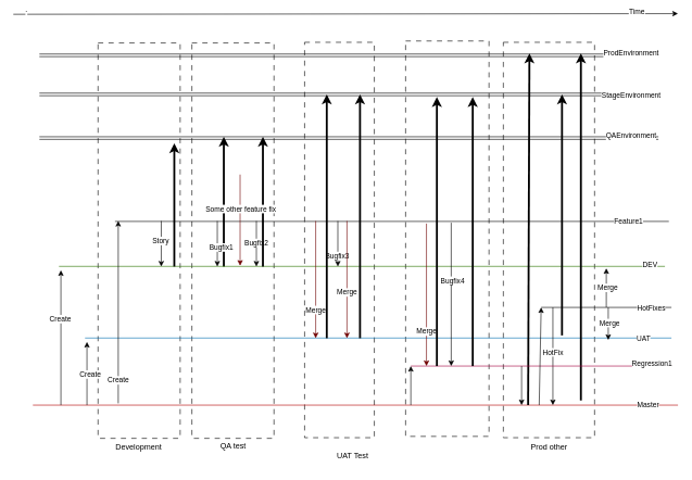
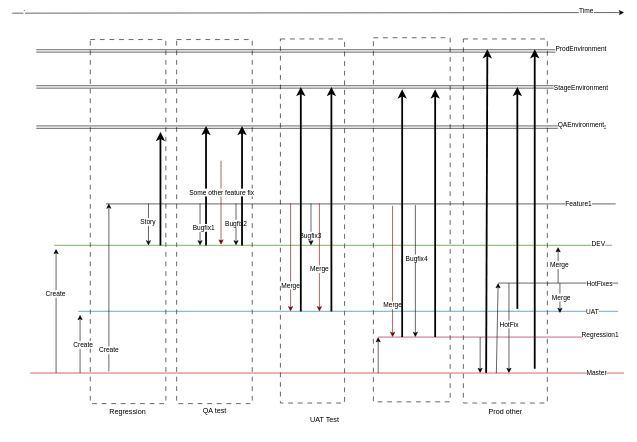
  <mxCell id="0" />
  <mxCell id="1" parent="0" />
  <mxCell id="2" value="" style="whiteSpace=wrap;html=1;fillStyle=auto;dashed=1;dashPattern=8 8;strokeColor=light-dark(#000000,#1F4EA9);" parent="1" vertex="1"><mxGeometry x="150" y="65" width="126" height="607" as="geometry" /></mxCell>
  <mxCell id="3" value="" style="whiteSpace=wrap;html=1;fillStyle=auto;dashed=1;dashPattern=8 8;strokeColor=light-dark(#000000,#1F4EA9);" parent="1" vertex="1"><mxGeometry x="622" y="62" width="128" height="607" as="geometry" /></mxCell>
  <mxCell id="4" value="" style="whiteSpace=wrap;html=1;fillStyle=auto;dashed=1;dashPattern=8 8;strokeColor=light-dark(#000000,#1F4EA9);" parent="1" vertex="1"><mxGeometry x="294" y="65" width="126" height="607" as="geometry" /></mxCell>
  <mxCell id="5" value="" style="endArrow=classic;html=1;rounded=0;strokeWidth=3;" parent="1" edge="1"><mxGeometry width="50" height="50" relative="1" as="geometry"><mxPoint x="343" y="408.29" as="sourcePoint" /><mxPoint x="343" y="209" as="targetPoint" /></mxGeometry></mxCell>
  <mxCell id="6" value="" style="whiteSpace=wrap;html=1;fillStyle=auto;dashed=1;dashPattern=8 8;strokeColor=light-dark(#000000,#1F4EA9);" parent="1" vertex="1"><mxGeometry x="467" y="64" width="107" height="607" as="geometry" /></mxCell>
  <mxCell id="7" value="" style="rounded=0;whiteSpace=wrap;html=1;dashed=1;dashPattern=8 8;strokeColor=light-dark(#000000,#1F4EA9);" parent="1" vertex="1"><mxGeometry x="772" y="64" width="140" height="607" as="geometry" /></mxCell>
  <mxCell id="8" value="Prod other" style="text;html=1;align=center;verticalAlign=middle;resizable=0;points=[];autosize=1;strokeColor=none;fillColor=none;" parent="1" vertex="1"><mxGeometry x="797" y="670" width="90" height="30" as="geometry" /></mxCell>
  <mxCell id="9" value="" style="endArrow=none;html=1;rounded=0;fillColor=#60a917;strokeColor=#2D7600;" parent="1" edge="1"><mxGeometry width="50" height="50" relative="1" as="geometry"><mxPoint x="90" y="408" as="sourcePoint" /><mxPoint x="1020" y="408" as="targetPoint" /></mxGeometry></mxCell>
  <mxCell id="10" value="DEV" style="edgeLabel;html=1;align=center;verticalAlign=middle;resizable=0;points=[];" parent="9" vertex="1" connectable="0"><mxGeometry x="0.949" y="3" relative="1" as="geometry"><mxPoint as="offset" /></mxGeometry></mxCell>
  <mxCell id="11" value="" style="endArrow=none;html=1;rounded=0;fillColor=#1ba1e2;strokeColor=#006EAF;" parent="1" edge="1"><mxGeometry width="50" height="50" relative="1" as="geometry"><mxPoint x="130" y="518" as="sourcePoint" /><mxPoint x="1030" y="518" as="targetPoint" /></mxGeometry></mxCell>
  <mxCell id="12" value="UAT" style="edgeLabel;html=1;align=center;verticalAlign=middle;resizable=0;points=[];" parent="11" vertex="1" connectable="0"><mxGeometry x="0.903" relative="1" as="geometry"><mxPoint as="offset" /></mxGeometry></mxCell>
  <mxCell id="13" value="" style="endArrow=none;html=1;rounded=0;fillColor=#e51400;strokeColor=#B20000;" parent="1" edge="1"><mxGeometry width="50" height="50" relative="1" as="geometry"><mxPoint x="50" y="621" as="sourcePoint" /><mxPoint x="1040" y="621" as="targetPoint" /></mxGeometry></mxCell>
  <mxCell id="14" value="Master" style="edgeLabel;html=1;align=center;verticalAlign=middle;resizable=0;points=[];" parent="13" vertex="1" connectable="0"><mxGeometry x="0.847" y="2" relative="1" as="geometry"><mxPoint x="29" as="offset" /></mxGeometry></mxCell>
  <mxCell id="15" style="edgeStyle=orthogonalEdgeStyle;rounded=0;orthogonalLoop=1;jettySize=auto;html=1;" parent="1" edge="1"><mxGeometry relative="1" as="geometry"><mxPoint x="247" y="408.29" as="targetPoint" /><mxPoint x="247" y="338.29" as="sourcePoint" /></mxGeometry></mxCell>
  <mxCell id="16" value="Story" style="edgeLabel;html=1;align=center;verticalAlign=middle;resizable=0;points=[];" parent="15" vertex="1" connectable="0"><mxGeometry x="0.833" y="-2" relative="1" as="geometry"><mxPoint y="-34" as="offset" /></mxGeometry></mxCell>
  <mxCell id="17" style="edgeStyle=orthogonalEdgeStyle;rounded=0;orthogonalLoop=1;jettySize=auto;html=1;" parent="1" edge="1"><mxGeometry relative="1" as="geometry"><mxPoint x="333" y="408.29" as="targetPoint" /><mxPoint x="333" y="338.29" as="sourcePoint" /></mxGeometry></mxCell>
  <mxCell id="18" value="Bugfix1" style="edgeLabel;html=1;align=center;verticalAlign=middle;resizable=0;points=[];" parent="17" vertex="1" connectable="0"><mxGeometry x="0.707" relative="1" as="geometry"><mxPoint x="5" y="-20" as="offset" /></mxGeometry></mxCell>
  <mxCell id="19" style="edgeStyle=orthogonalEdgeStyle;rounded=0;orthogonalLoop=1;jettySize=auto;html=1;" parent="1" edge="1"><mxGeometry relative="1" as="geometry"><mxPoint x="518" y="408.29" as="targetPoint" /><mxPoint x="518" y="338.29" as="sourcePoint" /></mxGeometry></mxCell>
  <mxCell id="20" value="Bugfix3" style="edgeLabel;html=1;align=center;verticalAlign=middle;resizable=0;points=[];" parent="19" vertex="1" connectable="0"><mxGeometry x="0.501" y="-2" relative="1" as="geometry"><mxPoint as="offset" /></mxGeometry></mxCell>
  <mxCell id="21" value="`" style="endArrow=classic;html=1;rounded=0;" parent="1" edge="1"><mxGeometry x="-0.961" width="50" height="50" relative="1" as="geometry"><mxPoint x="20" y="21" as="sourcePoint" /><mxPoint x="1040" y="20" as="targetPoint" /><mxPoint as="offset" /></mxGeometry></mxCell>
  <mxCell id="22" value="Time" style="edgeLabel;html=1;align=center;verticalAlign=middle;resizable=0;points=[];" parent="21" vertex="1" connectable="0"><mxGeometry x="0.877" y="3" relative="1" as="geometry"><mxPoint as="offset" /></mxGeometry></mxCell>
  <mxCell id="23" value="" style="endArrow=none;html=1;rounded=0;" parent="1" edge="1"><mxGeometry width="50" height="50" relative="1" as="geometry"><mxPoint x="176" y="339" as="sourcePoint" /><mxPoint x="1026" y="339" as="targetPoint" /></mxGeometry></mxCell>
  <mxCell id="24" value="Feature1" style="edgeLabel;html=1;align=center;verticalAlign=middle;resizable=0;points=[];" parent="23" vertex="1" connectable="0"><mxGeometry x="0.656" y="1" relative="1" as="geometry"><mxPoint x="83" as="offset" /></mxGeometry></mxCell>
  <mxCell id="25" value="" style="endArrow=classic;html=1;rounded=0;" parent="1" edge="1"><mxGeometry width="50" height="50" relative="1" as="geometry"><mxPoint x="181" y="618.29" as="sourcePoint" /><mxPoint x="181" y="338.29" as="targetPoint" /></mxGeometry></mxCell>
  <mxCell id="26" value="Create" style="edgeLabel;html=1;align=center;verticalAlign=middle;resizable=0;points=[];" parent="25" vertex="1" connectable="0"><mxGeometry x="-0.743" y="1" relative="1" as="geometry"><mxPoint as="offset" /></mxGeometry></mxCell>
  <mxCell id="27" value="" style="endArrow=classic;html=1;rounded=0;" parent="1" edge="1"><mxGeometry width="50" height="50" relative="1" as="geometry"><mxPoint x="393" y="338.29" as="sourcePoint" /><mxPoint x="393" y="408.29" as="targetPoint" /></mxGeometry></mxCell>
  <mxCell id="28" value="Bugfix2" style="edgeLabel;html=1;align=center;verticalAlign=middle;resizable=0;points=[];" parent="27" vertex="1" connectable="0"><mxGeometry x="-0.048" y="-1" relative="1" as="geometry"><mxPoint as="offset" /></mxGeometry></mxCell>
  <mxCell id="29" value="" style="shape=link;html=1;rounded=0;" parent="1" edge="1"><mxGeometry width="100" relative="1" as="geometry"><mxPoint x="60" y="211" as="sourcePoint" /><mxPoint x="1010" y="211" as="targetPoint" /></mxGeometry></mxCell>
  <mxCell id="30" value="QAEnvironment" style="edgeLabel;html=1;align=center;verticalAlign=middle;resizable=0;points=[];" parent="29" vertex="1" connectable="0"><mxGeometry x="0.907" y="4" relative="1" as="geometry"><mxPoint x="1" as="offset" /></mxGeometry></mxCell>
  <mxCell id="31" value="" style="endArrow=classic;html=1;rounded=0;strokeWidth=3;" parent="1" edge="1"><mxGeometry width="50" height="50" relative="1" as="geometry"><mxPoint x="267" y="408.29" as="sourcePoint" /><mxPoint x="267" y="219" as="targetPoint" /></mxGeometry></mxCell>
  <mxCell id="32" value="" style="shape=link;html=1;rounded=0;" parent="1" edge="1"><mxGeometry width="100" relative="1" as="geometry"><mxPoint x="60" y="144" as="sourcePoint" /><mxPoint x="1010" y="144" as="targetPoint" /></mxGeometry></mxCell>
  <mxCell id="33" value="StageEnvironment" style="edgeLabel;html=1;align=center;verticalAlign=middle;resizable=0;points=[];" parent="32" vertex="1" connectable="0"><mxGeometry x="0.909" y="-1" relative="1" as="geometry"><mxPoint as="offset" /></mxGeometry></mxCell>
  <mxCell id="34" value="" style="endArrow=classic;html=1;rounded=0;fillColor=#e51400;strokeColor=light-dark(#6F0000,#CC0000);" parent="1" edge="1"><mxGeometry width="50" height="50" relative="1" as="geometry"><mxPoint x="484" y="338.29" as="sourcePoint" /><mxPoint x="484" y="518.29" as="targetPoint" /></mxGeometry></mxCell>
  <mxCell id="35" value="Merge" style="edgeLabel;html=1;align=center;verticalAlign=middle;resizable=0;points=[];" parent="34" vertex="1" connectable="0"><mxGeometry x="0.512" y="-1" relative="1" as="geometry"><mxPoint as="offset" /></mxGeometry></mxCell>
  <mxCell id="36" value="" style="endArrow=classic;html=1;rounded=0;strokeWidth=3;" parent="1" edge="1"><mxGeometry width="50" height="50" relative="1" as="geometry"><mxPoint x="501" y="518.29" as="sourcePoint" /><mxPoint x="501" y="144" as="targetPoint" /></mxGeometry></mxCell>
  <mxCell id="37" value="" style="endArrow=classic;html=1;rounded=0;fillColor=#e51400;strokeColor=light-dark(#6F0000,#CC0000);" parent="1" edge="1"><mxGeometry width="50" height="50" relative="1" as="geometry"><mxPoint x="532" y="338.29" as="sourcePoint" /><mxPoint x="532" y="518.29" as="targetPoint" /></mxGeometry></mxCell>
  <mxCell id="38" value="Merge" style="edgeLabel;html=1;align=center;verticalAlign=middle;resizable=0;points=[];" parent="37" vertex="1" connectable="0"><mxGeometry x="0.214" y="-1" relative="1" as="geometry"><mxPoint as="offset" /></mxGeometry></mxCell>
  <mxCell id="39" value="" style="endArrow=classic;html=1;rounded=0;strokeWidth=3;" parent="1" edge="1"><mxGeometry width="50" height="50" relative="1" as="geometry"><mxPoint x="552" y="518.29" as="sourcePoint" /><mxPoint x="552" y="144" as="targetPoint" /></mxGeometry></mxCell>
  <mxCell id="40" value="" style="endArrow=classic;html=1;rounded=0;strokeWidth=3;" parent="1" edge="1"><mxGeometry width="50" height="50" relative="1" as="geometry"><mxPoint x="403" y="408.29" as="sourcePoint" /><mxPoint x="403" y="209" as="targetPoint" /></mxGeometry></mxCell>
  <mxCell id="41" value="" style="endArrow=classic;html=1;rounded=0;fillColor=#a20025;strokeColor=#6F0000;" parent="1" edge="1"><mxGeometry width="50" height="50" relative="1" as="geometry"><mxPoint x="368" y="267" as="sourcePoint" /><mxPoint x="368" y="407" as="targetPoint" /></mxGeometry></mxCell>
  <mxCell id="42" value="Some other feature fix" style="edgeLabel;html=1;align=center;verticalAlign=middle;resizable=0;points=[];" parent="41" vertex="1" connectable="0"><mxGeometry x="-0.643" y="1" relative="1" as="geometry"><mxPoint x="-1" y="27" as="offset" /></mxGeometry></mxCell>
  <mxCell id="43" value="" style="shape=link;html=1;rounded=0;" parent="1" edge="1"><mxGeometry width="100" relative="1" as="geometry"><mxPoint x="60" y="84" as="sourcePoint" /><mxPoint x="1010" y="84" as="targetPoint" /></mxGeometry></mxCell>
  <mxCell id="44" value="ProdEnvironment" style="edgeLabel;html=1;align=center;verticalAlign=middle;resizable=0;points=[];" parent="43" vertex="1" connectable="0"><mxGeometry x="0.907" y="4" relative="1" as="geometry"><mxPoint x="1" as="offset" /></mxGeometry></mxCell>
  <mxCell id="45" value="" style="endArrow=classic;html=1;rounded=0;strokeWidth=3;" parent="1" edge="1"><mxGeometry width="50" height="50" relative="1" as="geometry"><mxPoint x="810" y="621" as="sourcePoint" /><mxPoint x="812" y="81" as="targetPoint" /></mxGeometry></mxCell>
  <mxCell id="46" value="" style="endArrow=classic;html=1;rounded=0;" parent="1" edge="1"><mxGeometry width="50" height="50" relative="1" as="geometry"><mxPoint x="133" y="621" as="sourcePoint" /><mxPoint x="133" y="524" as="targetPoint" /></mxGeometry></mxCell>
  <mxCell id="47" value="Create" style="edgeLabel;html=1;align=center;verticalAlign=middle;resizable=0;points=[];" parent="46" vertex="1" connectable="0"><mxGeometry x="-0.003" y="-4" relative="1" as="geometry"><mxPoint as="offset" /></mxGeometry></mxCell>
  <mxCell id="48" value="" style="endArrow=classic;html=1;rounded=0;" parent="1" edge="1"><mxGeometry width="50" height="50" relative="1" as="geometry"><mxPoint x="93" y="621" as="sourcePoint" /><mxPoint x="93" y="414" as="targetPoint" /></mxGeometry></mxCell>
  <mxCell id="49" value="Create" style="edgeLabel;html=1;align=center;verticalAlign=middle;resizable=0;points=[];" parent="48" vertex="1" connectable="0"><mxGeometry x="0.284" y="2" relative="1" as="geometry"><mxPoint as="offset" /></mxGeometry></mxCell>
  <mxCell id="50" value="" style="endArrow=classic;html=1;rounded=0;" parent="1" edge="1"><mxGeometry width="50" height="50" relative="1" as="geometry"><mxPoint x="848" y="471" as="sourcePoint" /><mxPoint x="848" y="621" as="targetPoint" /></mxGeometry></mxCell>
  <mxCell id="51" value="HotFix" style="edgeLabel;html=1;align=center;verticalAlign=middle;resizable=0;points=[];" parent="50" vertex="1" connectable="0"><mxGeometry x="-0.367" y="-1" relative="1" as="geometry"><mxPoint y="21" as="offset" /></mxGeometry></mxCell>
  <mxCell id="52" value="" style="endArrow=classic;html=1;rounded=0;strokeWidth=3;" parent="1" edge="1"><mxGeometry width="50" height="50" relative="1" as="geometry"><mxPoint x="891" y="614" as="sourcePoint" /><mxPoint x="891" y="81" as="targetPoint" /></mxGeometry></mxCell>
  <mxCell id="53" value="" style="endArrow=classic;html=1;rounded=0;strokeWidth=3;" parent="1" edge="1"><mxGeometry width="50" height="50" relative="1" as="geometry"><mxPoint x="862" y="514" as="sourcePoint" /><mxPoint x="862" y="144" as="targetPoint" /></mxGeometry></mxCell>
  <mxCell id="54" value="UAT Test" style="text;html=1;align=center;verticalAlign=middle;whiteSpace=wrap;rounded=0;" parent="1" vertex="1"><mxGeometry x="511" y="684" width="60" height="30" as="geometry" /></mxCell>
  <mxCell id="55" value="" style="endArrow=none;html=1;rounded=0;fillColor=#d80073;strokeColor=#A50040;" parent="1" edge="1"><mxGeometry width="50" height="50" relative="1" as="geometry"><mxPoint x="630" y="561" as="sourcePoint" /><mxPoint x="1030" y="561" as="targetPoint" /></mxGeometry></mxCell>
  <mxCell id="56" value="Regression1" style="edgeLabel;html=1;align=center;verticalAlign=middle;resizable=0;points=[];" parent="55" vertex="1" connectable="0"><mxGeometry x="0.843" y="5" relative="1" as="geometry"><mxPoint as="offset" /></mxGeometry></mxCell>
  <mxCell id="57" value="" style="endArrow=classic;html=1;rounded=0;" parent="1" edge="1"><mxGeometry width="50" height="50" relative="1" as="geometry"><mxPoint x="630" y="621" as="sourcePoint" /><mxPoint x="630" y="561" as="targetPoint" /></mxGeometry></mxCell>
  <mxCell id="58" value="" style="endArrow=classic;html=1;rounded=0;" parent="1" edge="1"><mxGeometry width="50" height="50" relative="1" as="geometry"><mxPoint x="800" y="561" as="sourcePoint" /><mxPoint x="800" y="621" as="targetPoint" /></mxGeometry></mxCell>
  <mxCell id="59" value="" style="endArrow=classic;html=1;rounded=0;fillColor=#a20025;strokeColor=light-dark(#6F0000,#CC0000);" parent="1" edge="1"><mxGeometry width="50" height="50" relative="1" as="geometry"><mxPoint x="654" y="342.29" as="sourcePoint" /><mxPoint x="654" y="561" as="targetPoint" /></mxGeometry></mxCell>
  <mxCell id="60" value="Merge" style="edgeLabel;html=1;align=center;verticalAlign=middle;resizable=0;points=[];" parent="59" vertex="1" connectable="0"><mxGeometry x="0.512" y="-1" relative="1" as="geometry"><mxPoint as="offset" /></mxGeometry></mxCell>
  <mxCell id="61" value="" style="endArrow=classic;html=1;rounded=0;strokeWidth=3;" parent="1" edge="1"><mxGeometry width="50" height="50" relative="1" as="geometry"><mxPoint x="670" y="561" as="sourcePoint" /><mxPoint x="670" y="148" as="targetPoint" /></mxGeometry></mxCell>
  <mxCell id="62" value="" style="endArrow=classic;html=1;rounded=0;strokeWidth=3;" parent="1" edge="1"><mxGeometry width="50" height="50" relative="1" as="geometry"><mxPoint x="725" y="561" as="sourcePoint" /><mxPoint x="725" y="148" as="targetPoint" /></mxGeometry></mxCell>
  <mxCell id="63" value="" style="endArrow=classic;html=1;rounded=0;" parent="1" edge="1"><mxGeometry width="50" height="50" relative="1" as="geometry"><mxPoint x="692" y="341" as="sourcePoint" /><mxPoint x="692" y="561" as="targetPoint" /></mxGeometry></mxCell>
  <mxCell id="64" value="Bugfix4" style="edgeLabel;html=1;align=center;verticalAlign=middle;resizable=0;points=[];" parent="63" vertex="1" connectable="0"><mxGeometry x="-0.203" y="1" relative="1" as="geometry"><mxPoint as="offset" /></mxGeometry></mxCell>
  <mxCell id="65" value="QA test" style="text;html=1;align=center;verticalAlign=middle;resizable=0;points=[];autosize=1;strokeColor=none;fillColor=none;" parent="1" vertex="1"><mxGeometry x="327" y="669" width="60" height="30" as="geometry" /></mxCell>
  <mxCell id="66" value="" style="endArrow=none;html=1;rounded=0;" parent="1" edge="1"><mxGeometry width="50" height="50" relative="1" as="geometry"><mxPoint x="830" y="471" as="sourcePoint" /><mxPoint x="1030" y="471" as="targetPoint" /></mxGeometry></mxCell>
  <mxCell id="67" value="HotFixes" style="edgeLabel;html=1;align=center;verticalAlign=middle;resizable=0;points=[];" parent="66" vertex="1" connectable="0"><mxGeometry x="0.684" relative="1" as="geometry"><mxPoint as="offset" /></mxGeometry></mxCell>
  <mxCell id="68" value="" style="endArrow=classic;html=1;rounded=0;" parent="1" edge="1"><mxGeometry width="50" height="50" relative="1" as="geometry"><mxPoint x="827" y="621" as="sourcePoint" /><mxPoint x="830" y="471" as="targetPoint" /></mxGeometry></mxCell>
  <mxCell id="69" value="" style="endArrow=classic;html=1;rounded=0;" parent="1" edge="1"><mxGeometry width="50" height="50" relative="1" as="geometry"><mxPoint x="930" y="471" as="sourcePoint" /><mxPoint x="930" y="411" as="targetPoint" /></mxGeometry></mxCell>
  <mxCell id="70" value="Merge" style="edgeLabel;html=1;align=center;verticalAlign=middle;resizable=0;points=[];" parent="69" vertex="1" connectable="0"><mxGeometry x="0.033" y="-1" relative="1" as="geometry"><mxPoint as="offset" /></mxGeometry></mxCell>
  <mxCell id="71" value="" style="endArrow=classic;html=1;rounded=0;" parent="1" edge="1"><mxGeometry width="50" height="50" relative="1" as="geometry"><mxPoint x="933" y="471" as="sourcePoint" /><mxPoint x="933" y="521" as="targetPoint" /></mxGeometry></mxCell>
  <mxCell id="72" value="Merge" style="edgeLabel;html=1;align=center;verticalAlign=middle;resizable=0;points=[];" parent="71" vertex="1" connectable="0"><mxGeometry x="-0.097" y="1" relative="1" as="geometry"><mxPoint as="offset" /></mxGeometry></mxCell>
- <mxCell id="73" value="Development" style="text;html=1;align=center;verticalAlign=middle;resizable=0;points=[];autosize=1;strokeColor=none;fillColor=none;" parent="1" vertex="1"><mxGeometry x="167" y="670" width="90" height="30" as="geometry" /></mxCell>
+ <mxCell id="73" value="Regression" style="text;html=1;align=center;verticalAlign=middle;resizable=0;points=[];autosize=1;strokeColor=none;fillColor=none;" parent="1" vertex="1"><mxGeometry x="167" y="670" width="90" height="30" as="geometry" /></mxCell>
